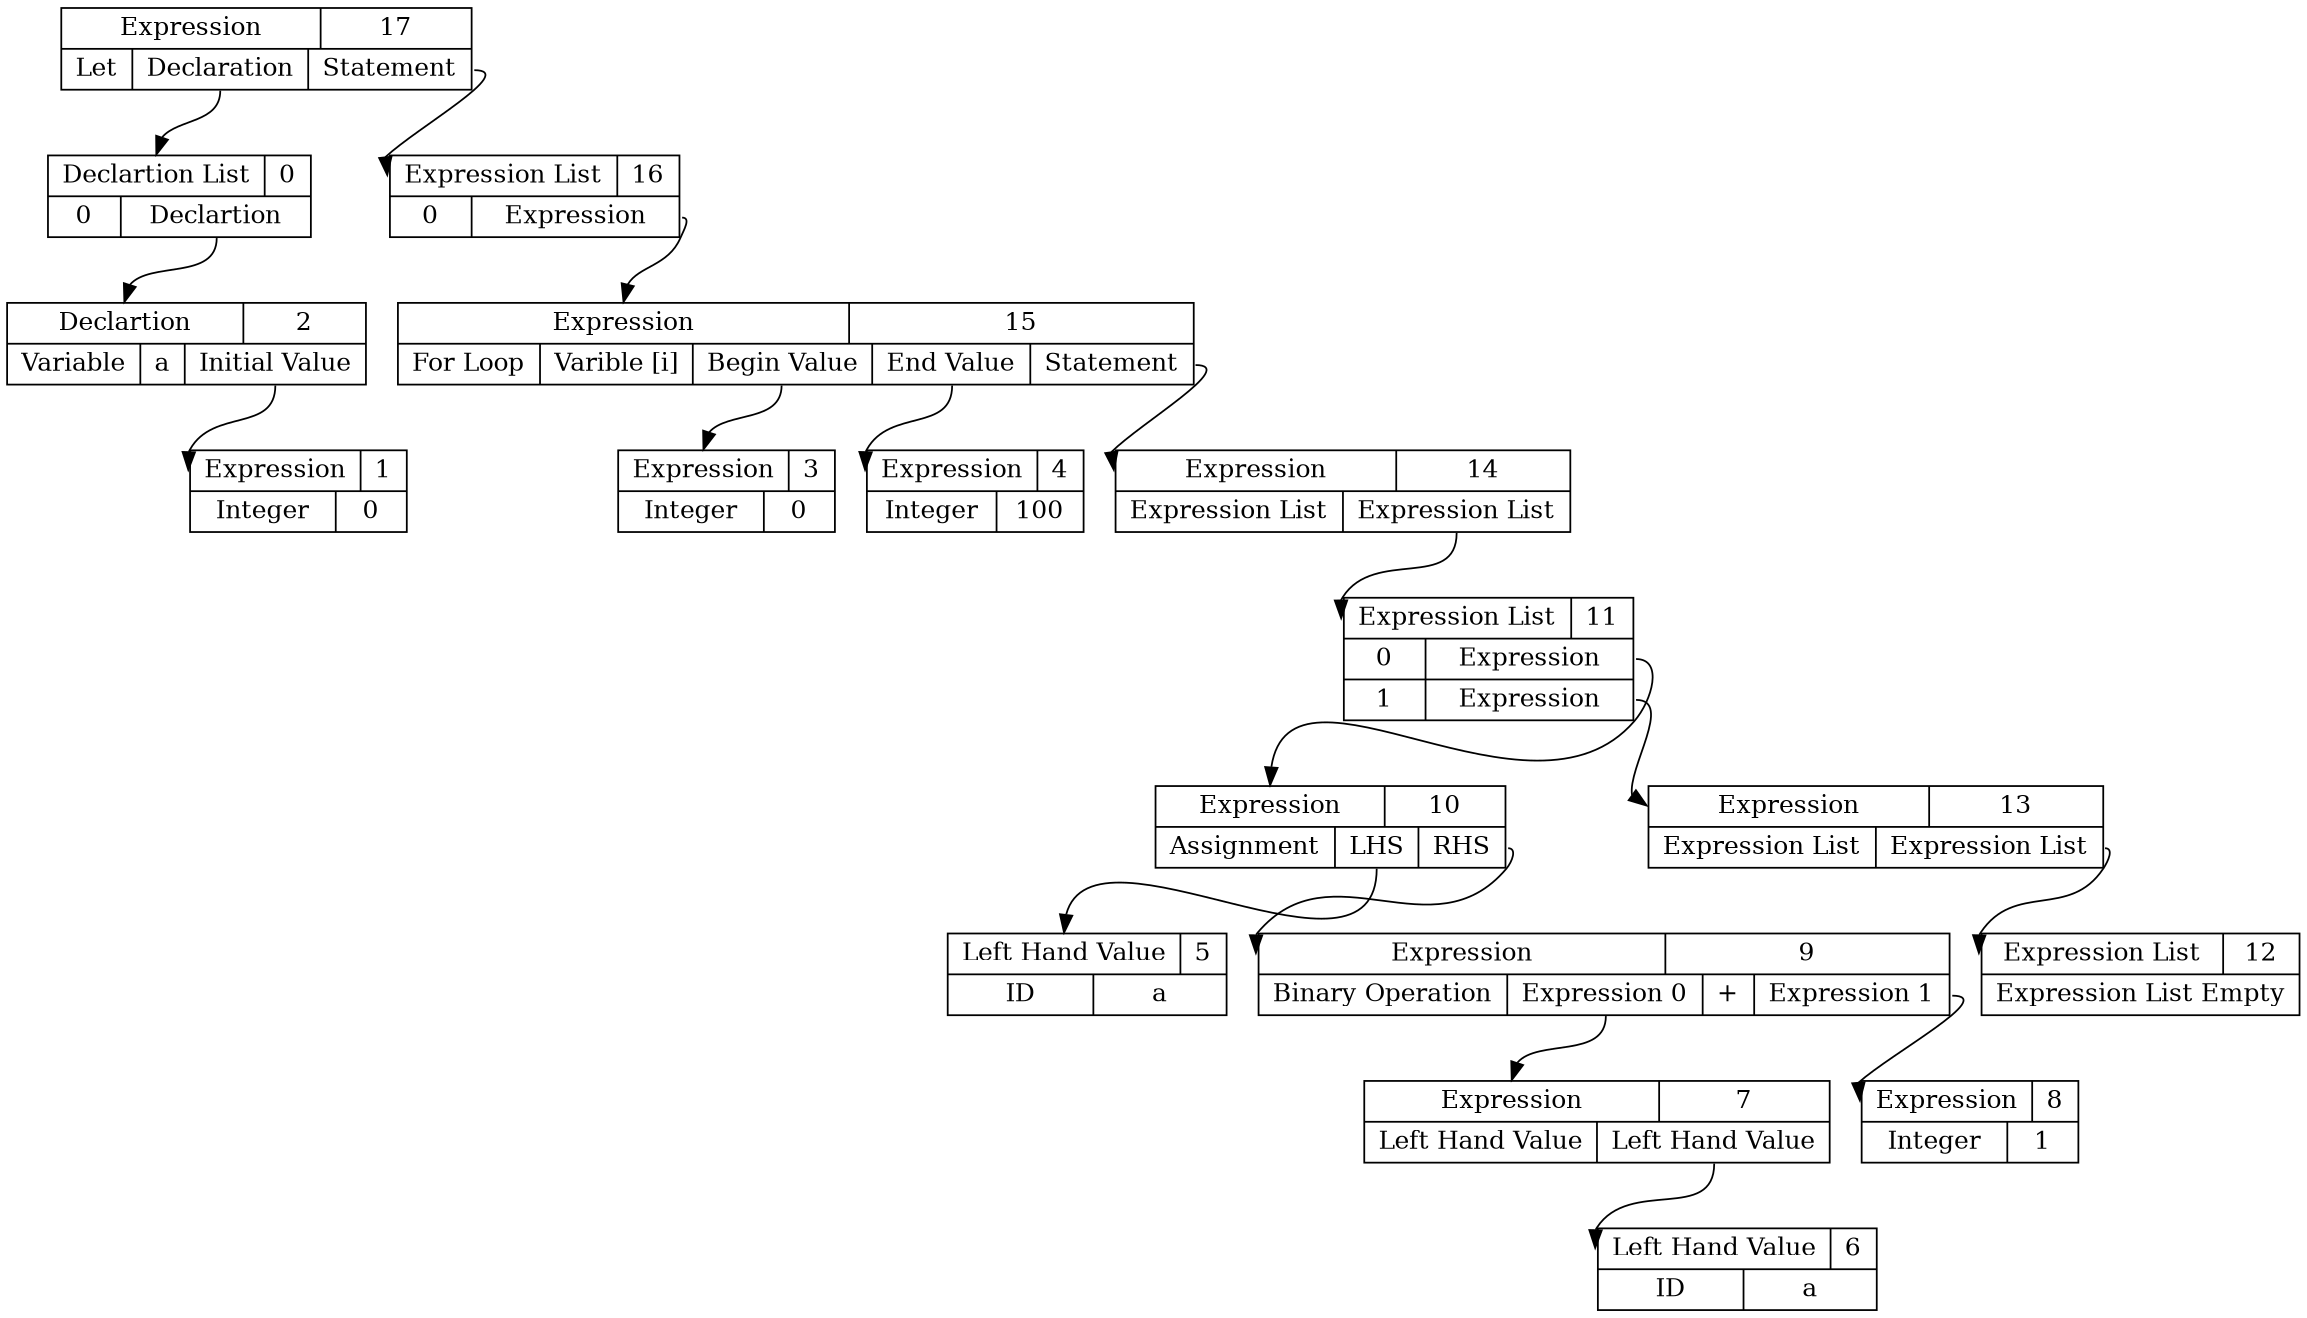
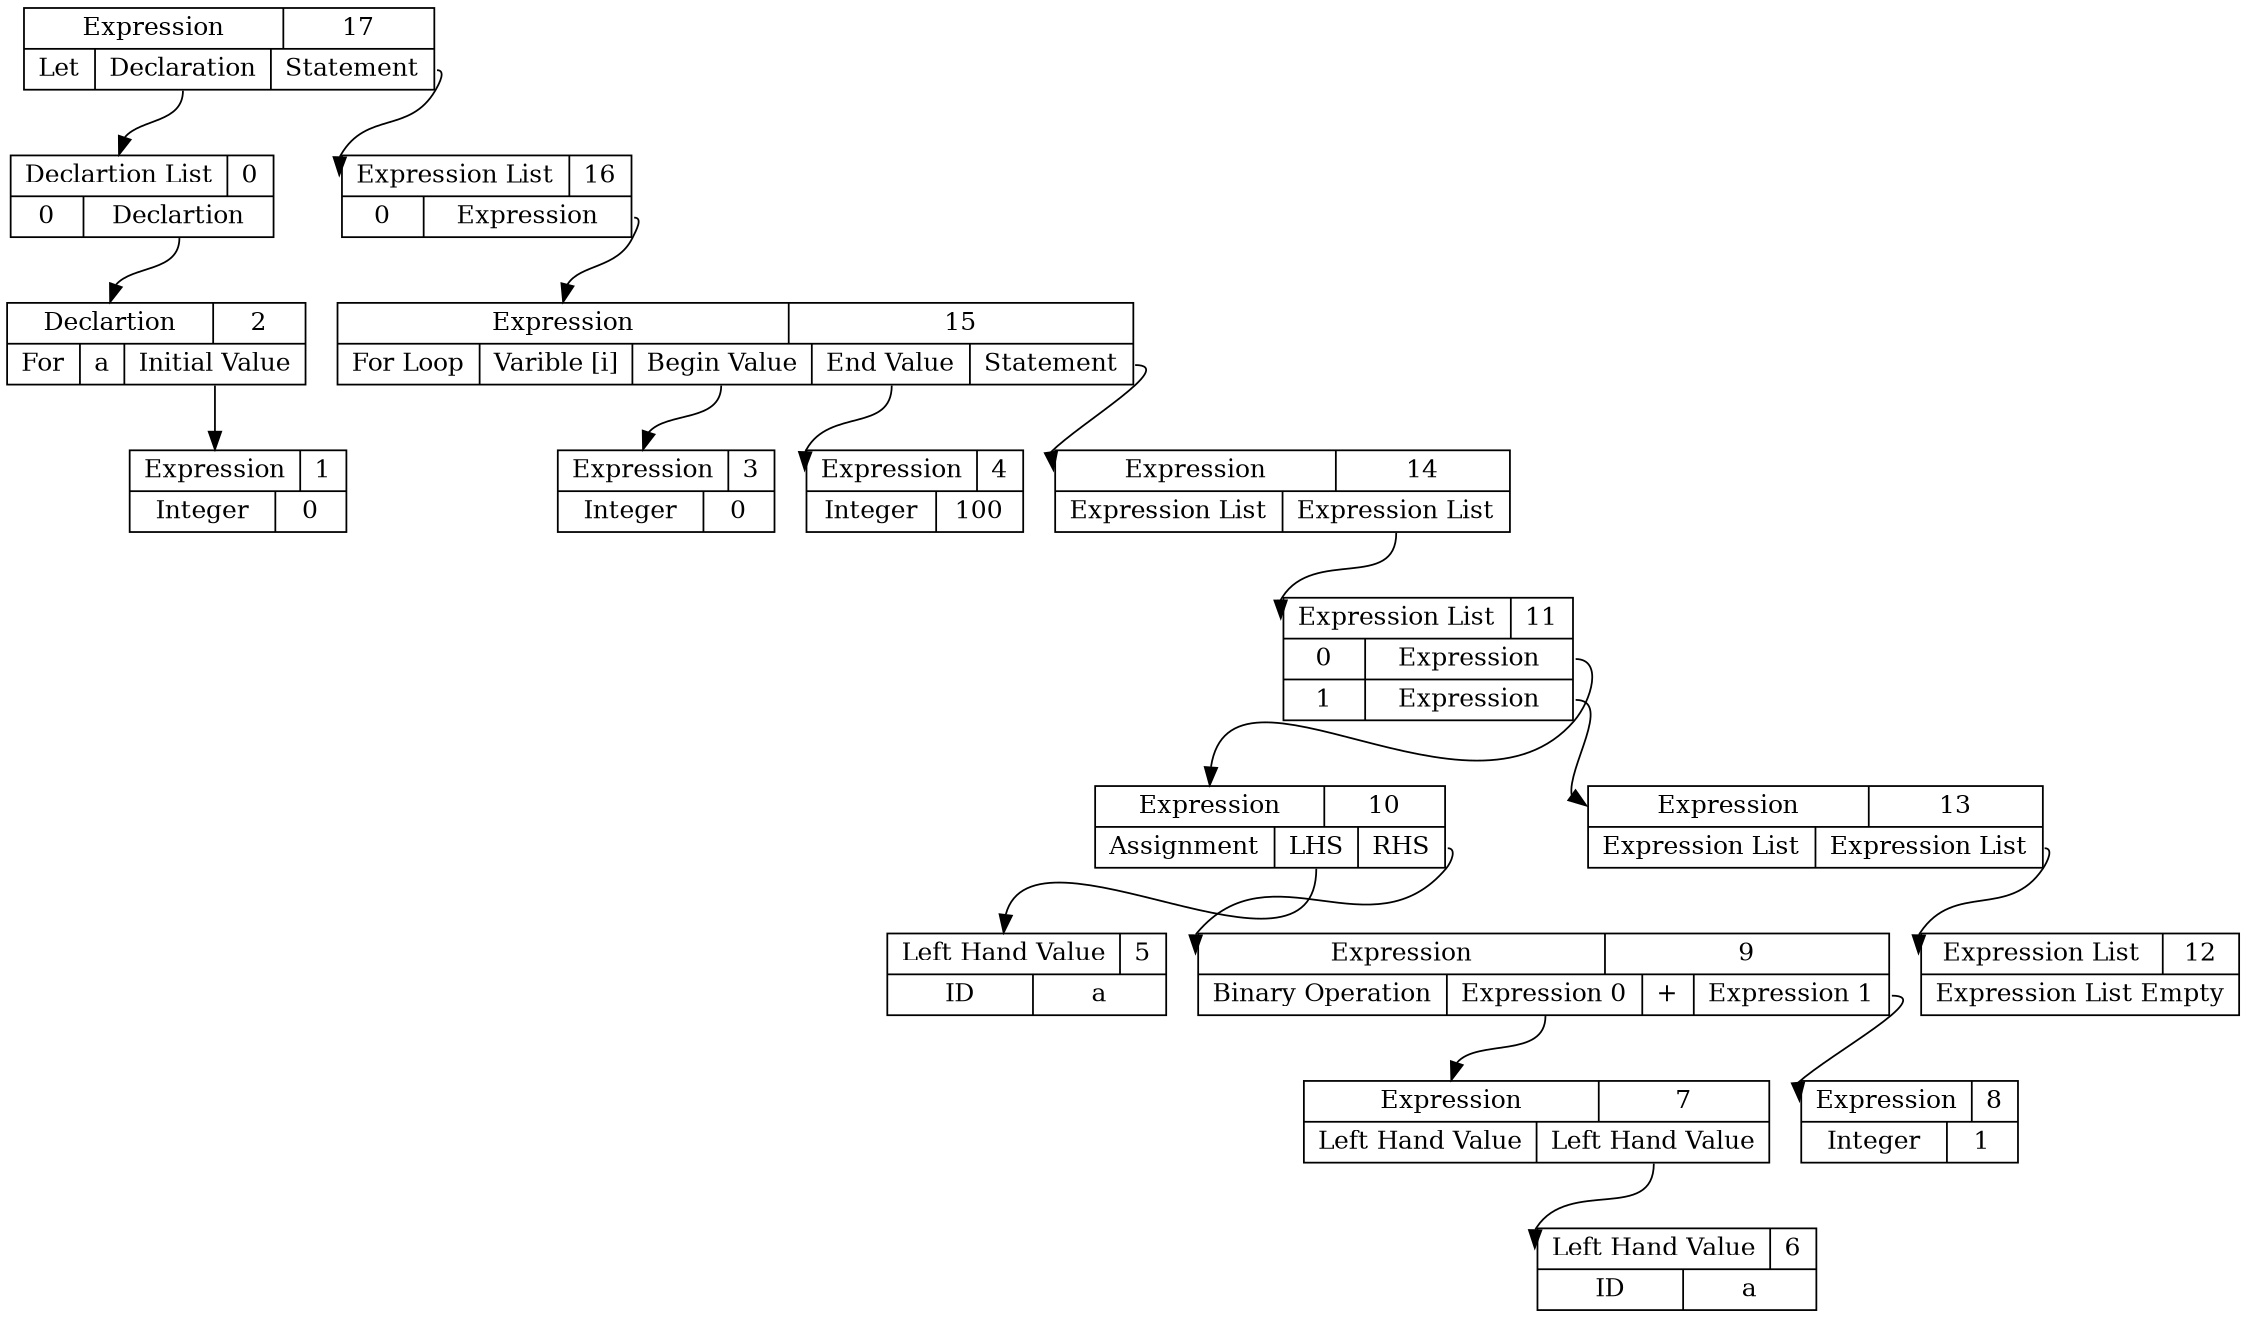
  digraph {
    node [shape=record]
    edge [headport=ptr tailport=pos0]
    n1 [label="{ { <ptr> Expression | 17 } |{ Let | <dec> Declaration | <stmt> Statement } } "]
    n2 [label="{ { <ptr> Declartion List | 0 } | { 0 | <pos0> Declartion } }"]
    n3 [label="{ { <ptr> Expression List | 16 } | { 0 | <pos0> Expression } }"]
-   n4 [label="{ { <ptr> Declartion | 2 } | {Variable | a | <initval> Initial Value } }"]
+   n4 [label="{ { <ptr> Declartion | 2 } | {For | a | <initval> Initial Value } }"]
    n5 [label="{ { <ptr> Expression | 1 } |{ Integer | 0 } }"]
    n6 [label="{ { <ptr> Expression | 15 } |{ For Loop | <forvar> Varible [i] | <beg> Begin Value | <ed> End Value | <stmt> Statement } } "]
    n7 [label="{ { <ptr> Expression | 3 } |{ Integer | 0 } }"]
    n8 [label="{ { <ptr> Expression | 4 } |{ Integer | 100 } }"]
    n9 [label="{ { <ptr> Expression | 14 } |{ Expression List | <explist> Expression List} }"]
    n10 [label="{ { <ptr> Expression List | 11 } | { 0 | <pos0> Expression }| { 1 | <pos1> Expression } }"]
    n11 [label="{ { <ptr> Expression | 10 } |{ Assignment | <lval> LHS | <rhs> RHS } } "]
    n12 [label="{ { <ptr> Left Hand Value | 5 } | { ID | a } } "]
    n13 [label="{ { <ptr> Expression | 9 } |{ Binary Operation | <exp0> Expression 0 | + | <exp1> Expression 1} }"]
    n14 [label="{ { <ptr> Expression | 7 } |{ Left Hand Value | <lval> Left Hand Value} }"]
    n15 [label="{ { <ptr> Expression | 8 } |{ Integer | 1 } }"]
    n16 [label="{ { <ptr> Left Hand Value | 6 } | { ID | a } } "]
    n17 [label="{ { <ptr> Expression | 13 } |{ Expression List | <explist> Expression List} }"]
    n18 [label="{ { <ptr> Expression List | 12 } | {Expression List Empty} }"]
    n1 -> n2 [tailport=dec]
    n1 -> n3 [tailport=stmt]
    n2 -> n4
    n3 -> n6
    n4 -> n5 [tailport=initval]
    n6 -> n7 [tailport=beg]
    n6 -> n8 [tailport=ed]
    n6 -> n9 [tailport=stmt]
    n9 -> n10 [tailport=explist]
    n10 -> n11
    n10 -> n17 [tailport=pos1]
    n11 -> n12 [tailport=lval]
    n11 -> n13 [tailport=rhs]
    n13 -> n14 [tailport=exp0]
    n13 -> n15 [tailport=exp1]
    n14 -> n16 [tailport=lval]
    n17 -> n18 [tailport=explist]
  }
